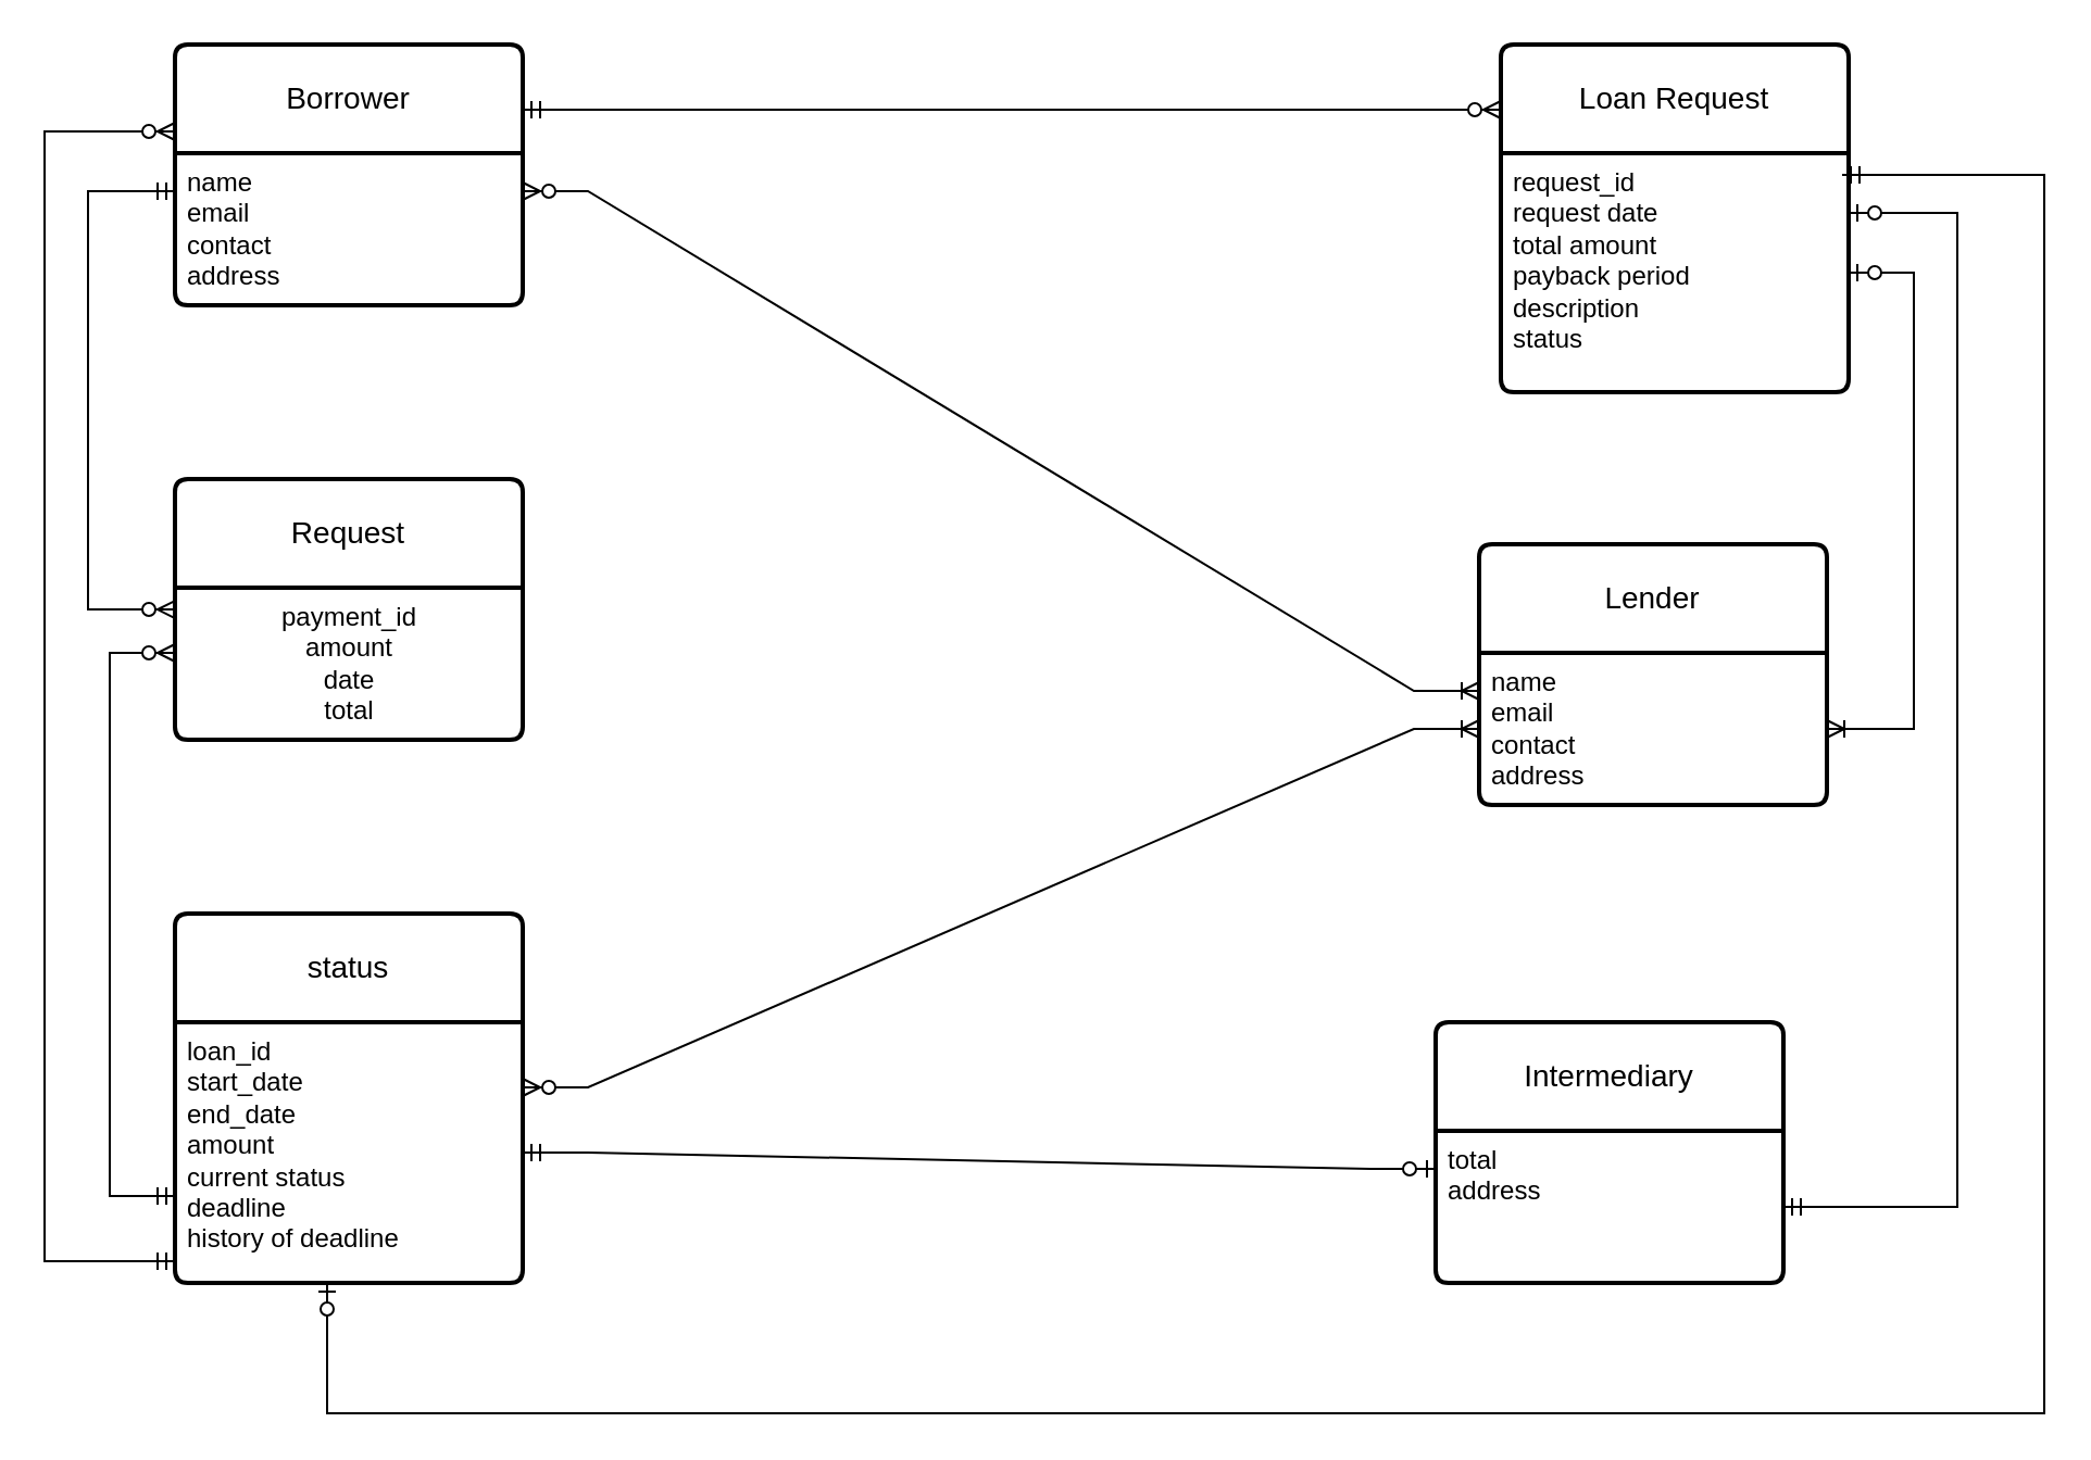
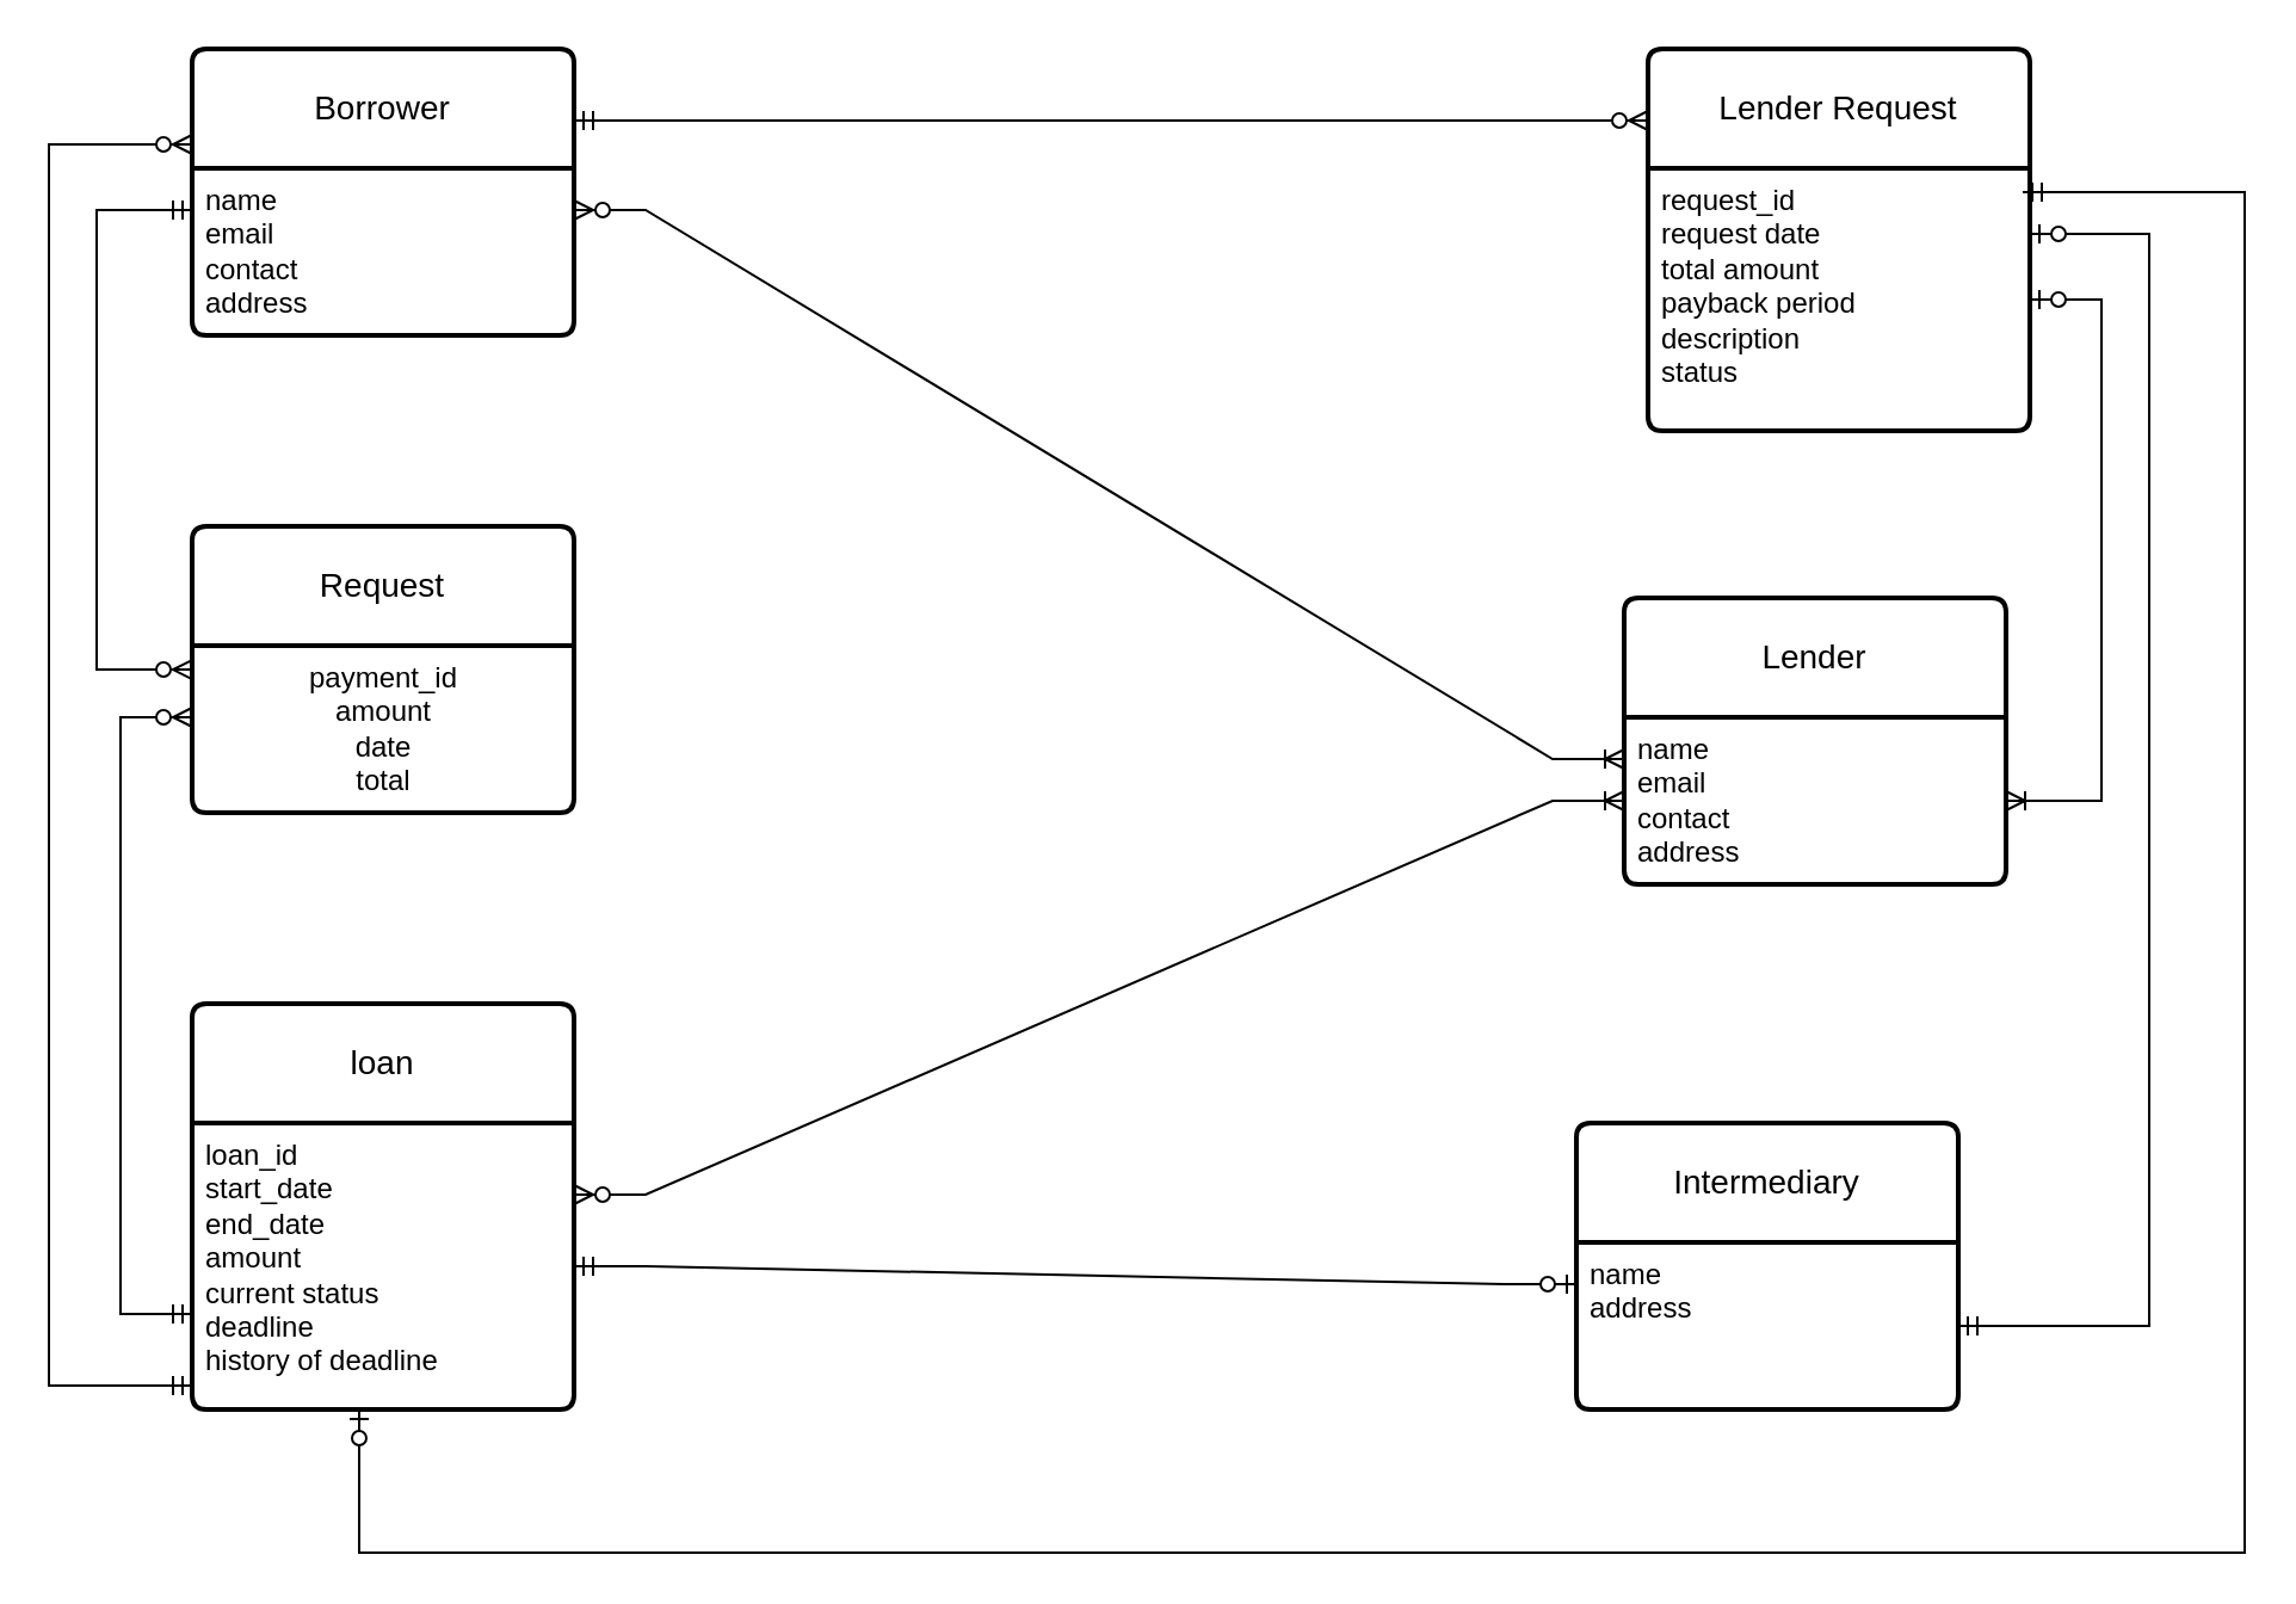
  <mxCell id="0" />
  <mxCell id="1" parent="0" />
- <mxCell id="2" value="status" style="swimlane;childLayout=stackLayout;horizontal=1;startSize=50;horizontalStack=0;rounded=1;fontSize=14;fontStyle=0;strokeWidth=2;resizeParent=0;resizeLast=1;shadow=0;dashed=0;align=center;arcSize=4;whiteSpace=wrap;html=1;" parent="1" vertex="1"><mxGeometry x="80" y="420" width="160" height="170" as="geometry" /></mxCell>
+ <mxCell id="2" value="loan" style="swimlane;childLayout=stackLayout;horizontal=1;startSize=50;horizontalStack=0;rounded=1;fontSize=14;fontStyle=0;strokeWidth=2;resizeParent=0;resizeLast=1;shadow=0;dashed=0;align=center;arcSize=4;whiteSpace=wrap;html=1;" parent="1" vertex="1"><mxGeometry x="80" y="420" width="160" height="170" as="geometry" /></mxCell>
  <mxCell id="3" value="loan_id&lt;div&gt;start_date&lt;/div&gt;&lt;div&gt;end_date&lt;/div&gt;&lt;div&gt;amount&lt;/div&gt;&lt;div&gt;current status&lt;/div&gt;&lt;div&gt;deadline&lt;/div&gt;&lt;div&gt;history of deadline&lt;/div&gt;" style="align=left;strokeColor=none;fillColor=none;spacingLeft=4;fontSize=12;verticalAlign=top;resizable=0;rotatable=0;part=1;html=1;" parent="2" vertex="1"><mxGeometry y="50" width="160" height="120" as="geometry" /></mxCell>
- <mxCell id="4" value="Loan Request" style="swimlane;childLayout=stackLayout;horizontal=1;startSize=50;horizontalStack=0;rounded=1;fontSize=14;fontStyle=0;strokeWidth=2;resizeParent=0;resizeLast=1;shadow=0;dashed=0;align=center;arcSize=4;whiteSpace=wrap;html=1;" parent="1" vertex="1"><mxGeometry x="690" y="20" width="160" height="160" as="geometry" /></mxCell>
+ <mxCell id="4" value="Lender Request" style="swimlane;childLayout=stackLayout;horizontal=1;startSize=50;horizontalStack=0;rounded=1;fontSize=14;fontStyle=0;strokeWidth=2;resizeParent=0;resizeLast=1;shadow=0;dashed=0;align=center;arcSize=4;whiteSpace=wrap;html=1;" parent="1" vertex="1"><mxGeometry x="690" y="20" width="160" height="160" as="geometry" /></mxCell>
  <mxCell id="5" value="request_id&lt;div&gt;request date&lt;/div&gt;&lt;div&gt;total amount&lt;/div&gt;&lt;div&gt;payback period&lt;/div&gt;&lt;div&gt;description&lt;/div&gt;&lt;div&gt;status&lt;/div&gt;&lt;div&gt;&lt;br&gt;&lt;/div&gt;" style="align=left;strokeColor=none;fillColor=none;spacingLeft=4;fontSize=12;verticalAlign=top;resizable=0;rotatable=0;part=1;html=1;" parent="4" vertex="1"><mxGeometry y="50" width="160" height="110" as="geometry" /></mxCell>
  <mxCell id="6" value="Lender" style="swimlane;childLayout=stackLayout;horizontal=1;startSize=50;horizontalStack=0;rounded=1;fontSize=14;fontStyle=0;strokeWidth=2;resizeParent=0;resizeLast=1;shadow=0;dashed=0;align=center;arcSize=4;whiteSpace=wrap;html=1;" parent="1" vertex="1"><mxGeometry x="680" y="250" width="160" height="120" as="geometry" /></mxCell>
  <mxCell id="7" value="name&lt;div&gt;email&lt;/div&gt;&lt;div&gt;contact&lt;/div&gt;&lt;div&gt;address&lt;/div&gt;" style="align=left;strokeColor=none;fillColor=none;spacingLeft=4;fontSize=12;verticalAlign=top;resizable=0;rotatable=0;part=1;html=1;" parent="6" vertex="1"><mxGeometry y="50" width="160" height="70" as="geometry" /></mxCell>
  <mxCell id="8" value="Borrower" style="swimlane;childLayout=stackLayout;horizontal=1;startSize=50;horizontalStack=0;rounded=1;fontSize=14;fontStyle=0;strokeWidth=2;resizeParent=0;resizeLast=1;shadow=0;dashed=0;align=center;arcSize=4;whiteSpace=wrap;html=1;" parent="1" vertex="1"><mxGeometry x="80" y="20" width="160" height="120" as="geometry" /></mxCell>
  <mxCell id="9" value="name&lt;div&gt;email&lt;/div&gt;&lt;div&gt;contact&lt;/div&gt;&lt;div&gt;address&lt;/div&gt;" style="align=left;strokeColor=none;fillColor=none;spacingLeft=4;fontSize=12;verticalAlign=top;resizable=0;rotatable=0;part=1;html=1;" parent="8" vertex="1"><mxGeometry y="50" width="160" height="70" as="geometry" /></mxCell>
  <mxCell id="10" value="Intermediary" style="swimlane;childLayout=stackLayout;horizontal=1;startSize=50;horizontalStack=0;rounded=1;fontSize=14;fontStyle=0;strokeWidth=2;resizeParent=0;resizeLast=1;shadow=0;dashed=0;align=center;arcSize=4;whiteSpace=wrap;html=1;" parent="1" vertex="1"><mxGeometry x="660" y="470" width="160" height="120" as="geometry" /></mxCell>
- <mxCell id="11" value="total&lt;div&gt;address&lt;/div&gt;" style="align=left;strokeColor=none;fillColor=none;spacingLeft=4;fontSize=12;verticalAlign=top;resizable=0;rotatable=0;part=1;html=1;" parent="10" vertex="1"><mxGeometry y="50" width="160" height="70" as="geometry" /></mxCell>
+ <mxCell id="11" value="name&lt;div&gt;address&lt;/div&gt;" style="align=left;strokeColor=none;fillColor=none;spacingLeft=4;fontSize=12;verticalAlign=top;resizable=0;rotatable=0;part=1;html=1;" parent="10" vertex="1"><mxGeometry y="50" width="160" height="70" as="geometry" /></mxCell>
  <mxCell id="12" value="Request" style="swimlane;childLayout=stackLayout;horizontal=1;startSize=50;horizontalStack=0;rounded=1;fontSize=14;fontStyle=0;strokeWidth=2;resizeParent=0;resizeLast=1;shadow=0;dashed=0;align=center;arcSize=4;whiteSpace=wrap;html=1;" parent="1" vertex="1"><mxGeometry x="80" y="220" width="160" height="120" as="geometry" /></mxCell>
  <mxCell id="13" value="payment_id&lt;div&gt;amount&lt;/div&gt;&lt;div&gt;date&lt;/div&gt;&lt;div&gt;total&lt;/div&gt;" style="text;html=1;align=center;verticalAlign=middle;resizable=0;points=[];autosize=1;strokeColor=none;fillColor=none;" parent="12" vertex="1"><mxGeometry y="50" width="160" height="70" as="geometry" /></mxCell>
  <mxCell id="14" value="" style="edgeStyle=entityRelationEdgeStyle;fontSize=12;html=1;endArrow=ERoneToMany;startArrow=ERzeroToMany;rounded=0;exitX=1;exitY=0.25;exitDx=0;exitDy=0;entryX=0;entryY=0.25;entryDx=0;entryDy=0;" parent="1" source="9" target="7" edge="1"><mxGeometry width="100" height="100" relative="1" as="geometry"><mxPoint x="240" y="190" as="sourcePoint" /><mxPoint x="430" y="210" as="targetPoint" /><Array as="points"><mxPoint x="250" y="90" /><mxPoint x="110" y="35" /></Array></mxGeometry></mxCell>
  <mxCell id="15" value="" style="edgeStyle=elbowEdgeStyle;fontSize=12;html=1;endArrow=ERzeroToMany;startArrow=ERmandOne;rounded=0;entryX=0;entryY=0.143;entryDx=0;entryDy=0;entryPerimeter=0;exitX=0;exitY=0.25;exitDx=0;exitDy=0;" parent="1" source="9" target="13" edge="1"><mxGeometry width="100" height="100" relative="1" as="geometry"><mxPoint x="80" y="70" as="sourcePoint" /><mxPoint x="30" y="279" as="targetPoint" /><Array as="points"><mxPoint y="180" x="40" /></Array></mxGeometry></mxCell>
  <mxCell id="16" value="" style="edgeStyle=entityRelationEdgeStyle;fontSize=12;html=1;endArrow=ERzeroToMany;startArrow=ERmandOne;rounded=0;exitX=1;exitY=0.25;exitDx=0;exitDy=0;" parent="1" source="8" edge="1"><mxGeometry width="100" height="100" relative="1" as="geometry"><mxPoint x="440" y="350" as="sourcePoint" /><mxPoint x="690" y="50" as="targetPoint" /></mxGeometry></mxCell>
  <mxCell id="17" value="" style="edgeStyle=elbowEdgeStyle;fontSize=12;html=1;endArrow=ERoneToMany;startArrow=ERzeroToOne;rounded=0;entryX=1;entryY=0.5;entryDx=0;entryDy=0;" parent="1" source="5" target="7" edge="1"><mxGeometry width="100" height="100" relative="1" as="geometry"><mxPoint x="860" y="117" as="sourcePoint" /><mxPoint x="870" y="340" as="targetPoint" /><Array as="points"><mxPoint x="880" y="230" /></Array></mxGeometry></mxCell>
  <mxCell id="18" value="" style="edgeStyle=orthogonalEdgeStyle;fontSize=12;html=1;endArrow=ERzeroToOne;startArrow=ERmandOne;rounded=0;" parent="1" target="3" edge="1"><mxGeometry width="100" height="100" relative="1" as="geometry"><mxPoint x="847" y="80" as="sourcePoint" /><mxPoint x="150" y="630" as="targetPoint" /><Array as="points"><mxPoint x="940" y="80" /><mxPoint x="940" y="650" /><mxPoint x="150" y="650" /></Array></mxGeometry></mxCell>
  <mxCell id="19" value="" style="edgeStyle=entityRelationEdgeStyle;fontSize=12;html=1;endArrow=ERzeroToOne;startArrow=ERmandOne;rounded=0;exitX=1;exitY=0.5;exitDx=0;exitDy=0;entryX=0;entryY=0.25;entryDx=0;entryDy=0;" parent="1" source="3" target="11" edge="1"><mxGeometry width="100" height="100" relative="1" as="geometry"><mxPoint x="530" y="340" as="sourcePoint" /><mxPoint x="630" y="240" as="targetPoint" /></mxGeometry></mxCell>
  <mxCell id="20" value="" style="edgeStyle=orthogonalEdgeStyle;fontSize=12;html=1;endArrow=ERzeroToMany;startArrow=ERmandOne;rounded=0;exitX=0;exitY=0.25;exitDx=0;exitDy=0;entryX=0;entryY=0.25;entryDx=0;entryDy=0;" parent="1" edge="1"><mxGeometry width="100" height="100" relative="1" as="geometry"><mxPoint x="80" y="550" as="sourcePoint" /><mxPoint x="80" y="300" as="targetPoint" /><Array as="points"><mxPoint x="50" y="550" /><mxPoint x="50" y="300" /></Array></mxGeometry></mxCell>
  <mxCell id="21" value="" style="edgeStyle=entityRelationEdgeStyle;fontSize=12;html=1;endArrow=ERoneToMany;startArrow=ERzeroToMany;rounded=0;entryX=0;entryY=0.5;entryDx=0;entryDy=0;" parent="1" target="7" edge="1"><mxGeometry width="100" height="100" relative="1" as="geometry"><mxPoint x="240" y="500" as="sourcePoint" /><mxPoint x="470" y="210" as="targetPoint" /></mxGeometry></mxCell>
  <mxCell id="22" value="" style="edgeStyle=orthogonalEdgeStyle;fontSize=12;html=1;endArrow=ERzeroToOne;startArrow=ERmandOne;rounded=0;exitX=1;exitY=0.5;exitDx=0;exitDy=0;entryX=1;entryY=0.25;entryDx=0;entryDy=0;" parent="1" source="11" target="5" edge="1"><mxGeometry width="100" height="100" relative="1" as="geometry"><mxPoint x="450" y="340" as="sourcePoint" /><mxPoint x="910" y="90" as="targetPoint" /><Array as="points"><mxPoint x="900" y="555" /><mxPoint x="900" y="98" /></Array></mxGeometry></mxCell>
  <mxCell id="23" value="" style="edgeStyle=orthogonalEdgeStyle;fontSize=12;html=1;endArrow=ERzeroToMany;startArrow=ERmandOne;rounded=0;exitX=0;exitY=0.917;exitDx=0;exitDy=0;exitPerimeter=0;" parent="1" source="3" edge="1"><mxGeometry width="100" height="100" relative="1" as="geometry"><mxPoint x="70" y="580" as="sourcePoint" /><mxPoint x="80" y="60" as="targetPoint" /><Array as="points"><mxPoint x="20" y="580" /><mxPoint x="20" y="60" /></Array></mxGeometry></mxCell>
